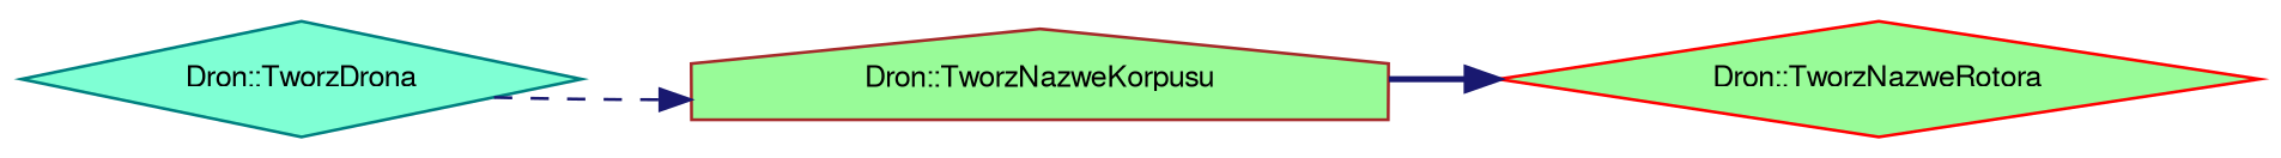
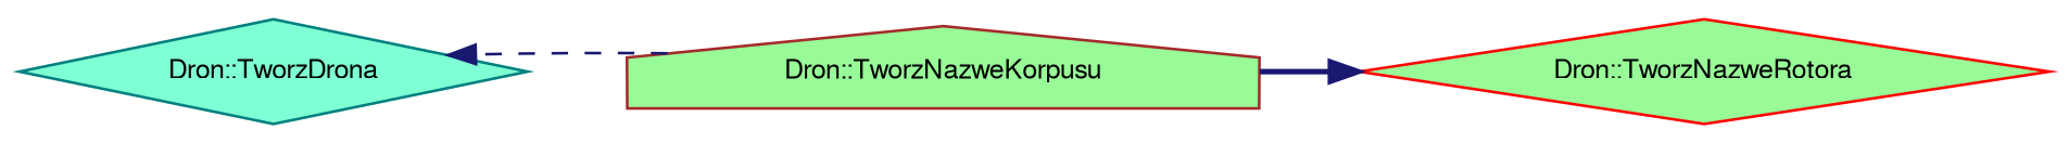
  digraph {
    rankdir=LR
    node [fillcolor=palegreen fontname=FreeSans fontsize=10 shape=diamond style=filled]
    edge [color=midnightblue fontname=FreeSans fontsize=10 labelfontname=FreeSans labelfontsize=10]
    n1 [color=teal fillcolor=aquamarine fontcolor=black height=0.2 label="Dron::TworzDrona" width=0.4]
    n2 [color=brown height=0.2 label="Dron::TworzNazweKorpusu" shape=house width=0.4]
    n3 [color=red height=0.2 label="Dron::TworzNazweRotora" width=0.4]
-   n1 -> n2 [style=dashed]
+   n2 -> n1 [style=dashed]
    n2 -> n3 [style=bold]
  }
